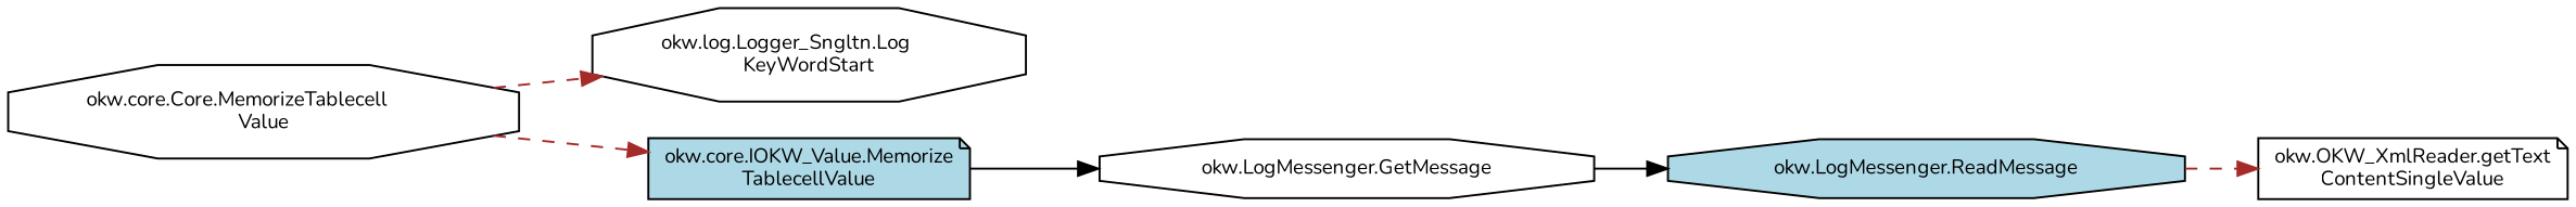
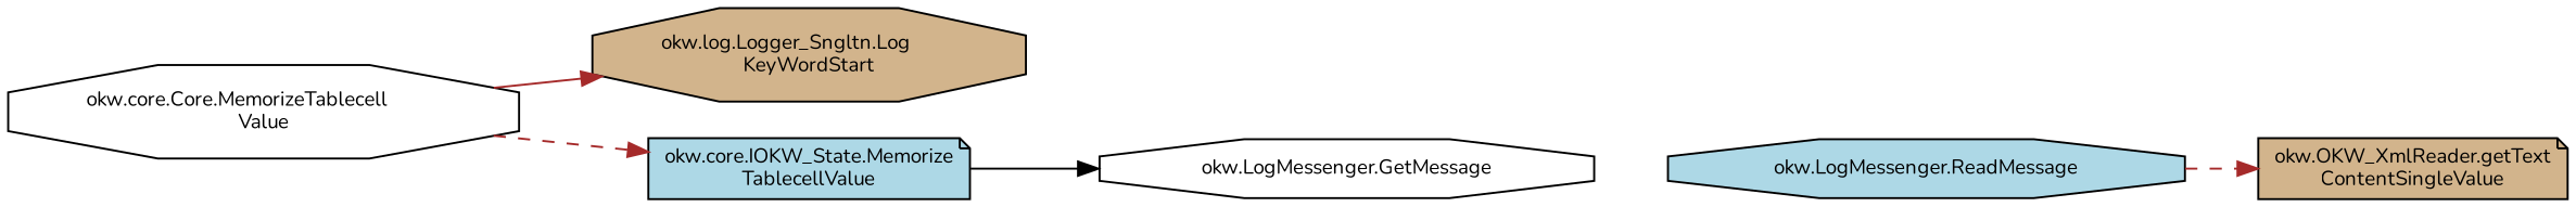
  digraph {
    fontname=Nunito
    rankdir=LR
    node [color=black fillcolor=white fontname=Nunito fontsize=10 shape=octagon style=filled]
    edge [color=brown fontname=Nunito fontsize=10 labelfontname=Helvetica labelfontsize=10 style=solid]
    n1 [fontcolor=black height=0.2 label="okw.core.Core.MemorizeTablecell\lValue" width=0.4]
-   n2 [height=0.2 label="okw.log.Logger_Sngltn.Log\lKeyWordStart" width=0.4]
-   n3 [fillcolor=lightblue height=0.2 label="okw.core.IOKW_Value.Memorize\lTablecellValue" shape=note width=0.4]
+   n2 [fillcolor=tan height=0.2 label="okw.log.Logger_Sngltn.Log\lKeyWordStart" width=0.4]
+   n3 [fillcolor=lightblue height=0.2 label="okw.core.IOKW_State.Memorize\lTablecellValue" shape=note width=0.4]
    n4 [height=0.2 label="okw.LogMessenger.GetMessage" width=0.4]
    n5 [fillcolor=lightblue height=0.2 label="okw.LogMessenger.ReadMessage" width=0.4]
-   n6 [height=0.2 label="okw.OKW_XmlReader.getText\lContentSingleValue" shape=note width=0.4]
-   n1 -> n2 [style=dashed]
+   n6 [fillcolor=tan height=0.2 label="okw.OKW_XmlReader.getText\lContentSingleValue" shape=note width=0.4]
+   n1 -> n2
    n1 -> n3 [style=dashed]
    n3 -> n4 [color=black]
-   n4 -> n5 [color=black]
    n5 -> n6 [style=dashed]
  }
